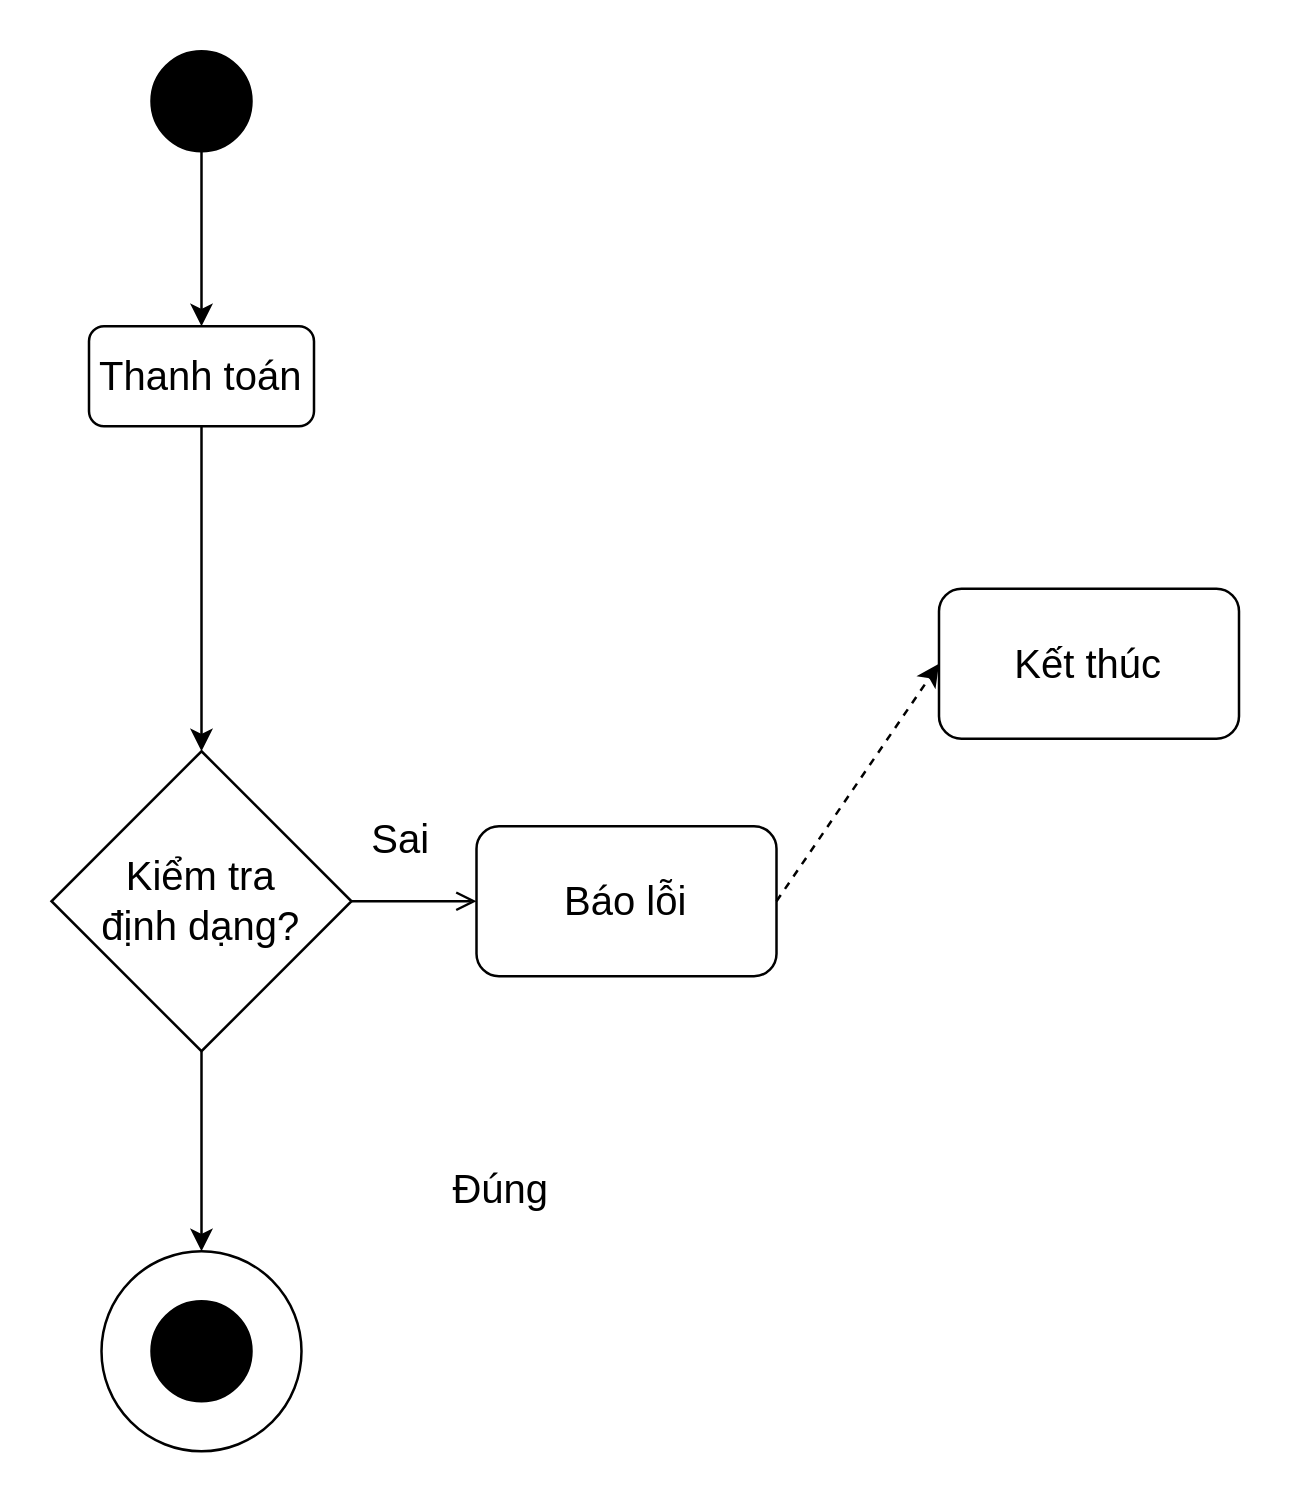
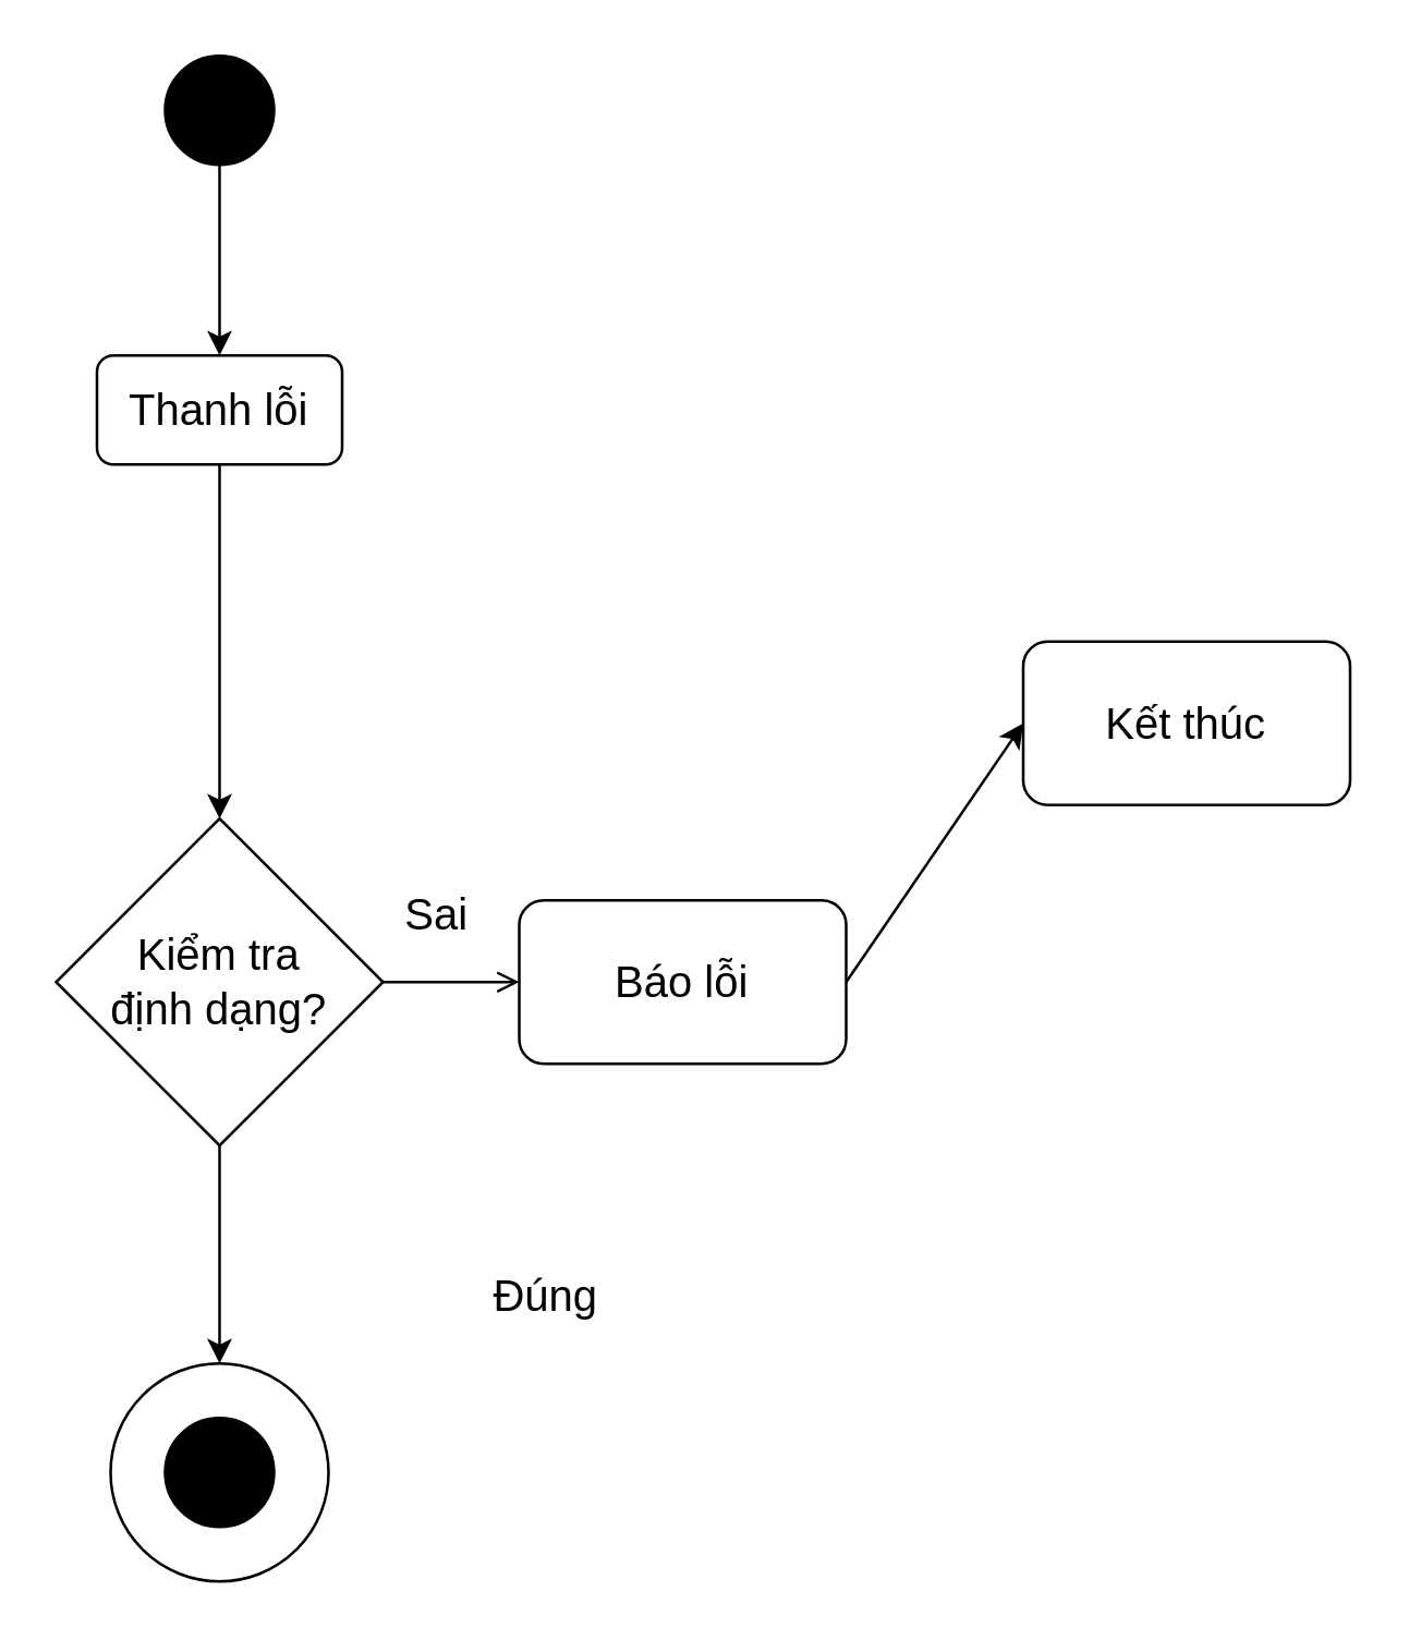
  <mxCell id="0" />
  <mxCell id="1" parent="0" />
  <mxCell id="2" value="" style="endArrow=classic;html=1;rounded=0;exitX=0.5;exitY=1;exitDx=0;exitDy=0;entryX=0.5;entryY=0;entryDx=0;entryDy=0;" parent="1" edge="1"><mxGeometry width="50" height="50" relative="1" as="geometry"><mxPoint x="80" y="60" as="sourcePoint" /><mxPoint x="80" y="130" as="targetPoint" /></mxGeometry></mxCell>
  <mxCell id="3" value="" style="ellipse;whiteSpace=wrap;html=1;aspect=fixed;fillColor=#000000;fillStyle=auto;" parent="1" vertex="1"><mxGeometry x="60" width="40" height="40" as="geometry" y="20" /></mxCell>
- <mxCell id="4" value="Thanh toán" style="rounded=1;whiteSpace=wrap;html=1;fontSize=16;" parent="1" vertex="1"><mxGeometry x="35" y="130" width="90" height="40" as="geometry" /></mxCell>
+ <mxCell id="4" value="Thanh lỗi" style="rounded=1;whiteSpace=wrap;html=1;fontSize=16;" parent="1" vertex="1"><mxGeometry x="35" y="130" width="90" height="40" as="geometry" /></mxCell>
  <mxCell id="5" value="Kết thúc" style="rounded=1;whiteSpace=wrap;html=1;fontSize=16;" parent="1" vertex="1"><mxGeometry x="375" y="235" width="120" height="60" as="geometry" /></mxCell>
  <mxCell id="6" value="Báo lỗi" style="rounded=1;whiteSpace=wrap;html=1;fontSize=16;" parent="1" vertex="1"><mxGeometry x="190" y="330" width="120" height="60" as="geometry" /></mxCell>
- <mxCell id="7" value="" style="endArrow=classic;html=1;rounded=0;exitX=1;exitY=0.5;exitDx=0;exitDy=0;entryX=0;entryY=0.5;entryDx=0;entryDy=0;dashed=1;" parent="1" source="6" target="5" edge="1"><mxGeometry width="50" height="50" relative="1" as="geometry"><mxPoint x="60" y="200" as="sourcePoint" /><mxPoint x="110" y="150" as="targetPoint" /></mxGeometry></mxCell>
+ <mxCell id="7" value="" style="endArrow=classic;html=1;rounded=0;exitX=1;exitY=0.5;exitDx=0;exitDy=0;entryX=0;entryY=0.5;entryDx=0;entryDy=0;" parent="1" source="6" target="5" edge="1"><mxGeometry width="50" height="50" relative="1" as="geometry"><mxPoint x="60" y="200" as="sourcePoint" /><mxPoint x="110" y="150" as="targetPoint" /></mxGeometry></mxCell>
  <mxCell id="8" value="" style="endArrow=classic;html=1;rounded=0;exitX=0.5;exitY=1;exitDx=0;exitDy=0;" parent="1" source="4" edge="1"><mxGeometry width="50" height="50" relative="1" as="geometry"><mxPoint x="60" y="360" as="sourcePoint" /><mxPoint x="80" y="300" as="targetPoint" /></mxGeometry></mxCell>
  <mxCell id="9" value="Kiểm tra&lt;br style=&quot;font-size: 16px;&quot;&gt;định dạng?" style="rhombus;whiteSpace=wrap;html=1;fontSize=16;" vertex="1" parent="1"><mxGeometry x="20" y="300" width="120" height="120" as="geometry" /></mxCell>
  <mxCell id="10" value="" style="endArrow=open;html=1;rounded=0;exitX=1;exitY=0.5;exitDx=0;exitDy=0;entryX=0;entryY=0.5;entryDx=0;entryDy=0;" edge="1" parent="1" source="9" target="6"><mxGeometry width="50" height="50" relative="1" as="geometry"><mxPoint x="60" y="360" as="sourcePoint" /><mxPoint x="110" y="310" as="targetPoint" /></mxGeometry></mxCell>
  <mxCell id="11" value="Sai" style="text;html=1;strokeColor=none;fillColor=none;align=center;verticalAlign=middle;whiteSpace=wrap;rounded=0;fontSize=16;" vertex="1" parent="1"><mxGeometry x="130" y="320" width="60" height="30" as="geometry" /></mxCell>
  <mxCell id="12" value="" style="endArrow=classic;html=1;rounded=0;exitX=0.5;exitY=1;exitDx=0;exitDy=0;" edge="1" parent="1" source="9"><mxGeometry width="50" height="50" relative="1" as="geometry"><mxPoint x="60" y="460" as="sourcePoint" /><mxPoint x="80" y="500" as="targetPoint" /></mxGeometry></mxCell>
  <mxCell id="13" value="Đúng" style="text;html=1;strokeColor=none;fillColor=none;align=center;verticalAlign=middle;whiteSpace=wrap;rounded=0;fontSize=16;" vertex="1" parent="1"><mxGeometry x="170" y="460" width="60" height="30" as="geometry" /></mxCell>
  <mxCell id="14" value="" style="ellipse;whiteSpace=wrap;html=1;aspect=fixed;" vertex="1" parent="1"><mxGeometry x="40" y="500" width="80" height="80" as="geometry" /></mxCell>
  <mxCell id="15" value="" style="ellipse;whiteSpace=wrap;html=1;aspect=fixed;fillColor=#000000;fillStyle=auto;" vertex="1" parent="1"><mxGeometry x="60" y="520" width="40" height="40" as="geometry" /></mxCell>
